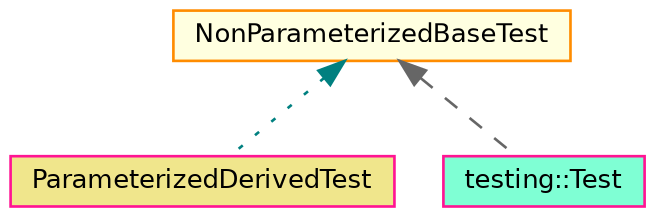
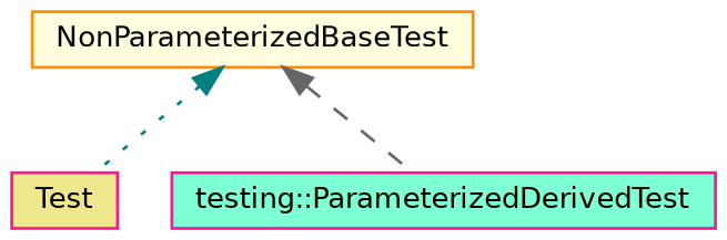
  digraph {
    node [color=deeppink fontname=Helvetica fontsize=10 shape=box style=filled]
    edge [dir=back fontname=Helvetica fontsize=10 labelfontname=Helvetica labelfontsize=10]
    n1 [color=darkorange fillcolor=lightyellow fontcolor=black height=0.2 label=NonParameterizedBaseTest width=0.4]
-   n2 [fillcolor=khaki height=0.2 label=ParameterizedDerivedTest width=0.4]
-   n3 [fillcolor=aquamarine height=0.2 label="testing::Test" width=0.4]
+   n2 [fillcolor=khaki height=0.2 label=Test width=0.4]
+   n3 [fillcolor=aquamarine height=0.2 label="testing::ParameterizedDerivedTest" width=0.4]
    n1 -> n2 [color=teal style=dotted]
    n1 -> n3 [color=gray40 style=dashed]
  }
